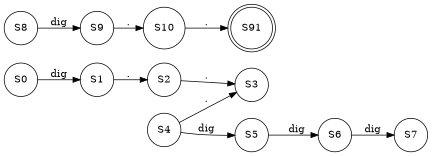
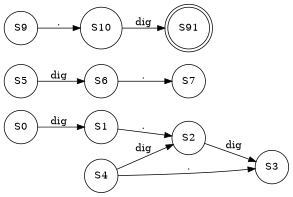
  digraph {
    forcelabels=true
    rankdir=LR
    node [shape=circle]
    n1 [label=S0]
    n2 [label=S1]
    n3 [label=S2]
    n4 [label=S3]
    n5 [label=S4]
    n6 [label=S5]
    n7 [label=S6]
    n8 [label=S7]
-   n9 [label=S8]
    n10 [label=S9]
    n11 [label=S10]
    n12 [label=S91 shape=doublecircle]
    n1 -> n2 [label=dig]
    n2 -> n3 [label="."]
-   n3 -> n4 [label="."]
+   n3 -> n4 [label=dig]
    n5 -> n4 [label="."]
-   n5 -> n6 [label=dig]
+   n5 -> n3 [label=dig]
    n6 -> n7 [label=dig]
-   n7 -> n8 [label=dig]
-   n9 -> n10 [label=dig]
+   n7 -> n8 [label="."]
    n10 -> n11 [label="."]
-   n11 -> n12 [label="."]
+   n11 -> n12 [label=dig]
  }
